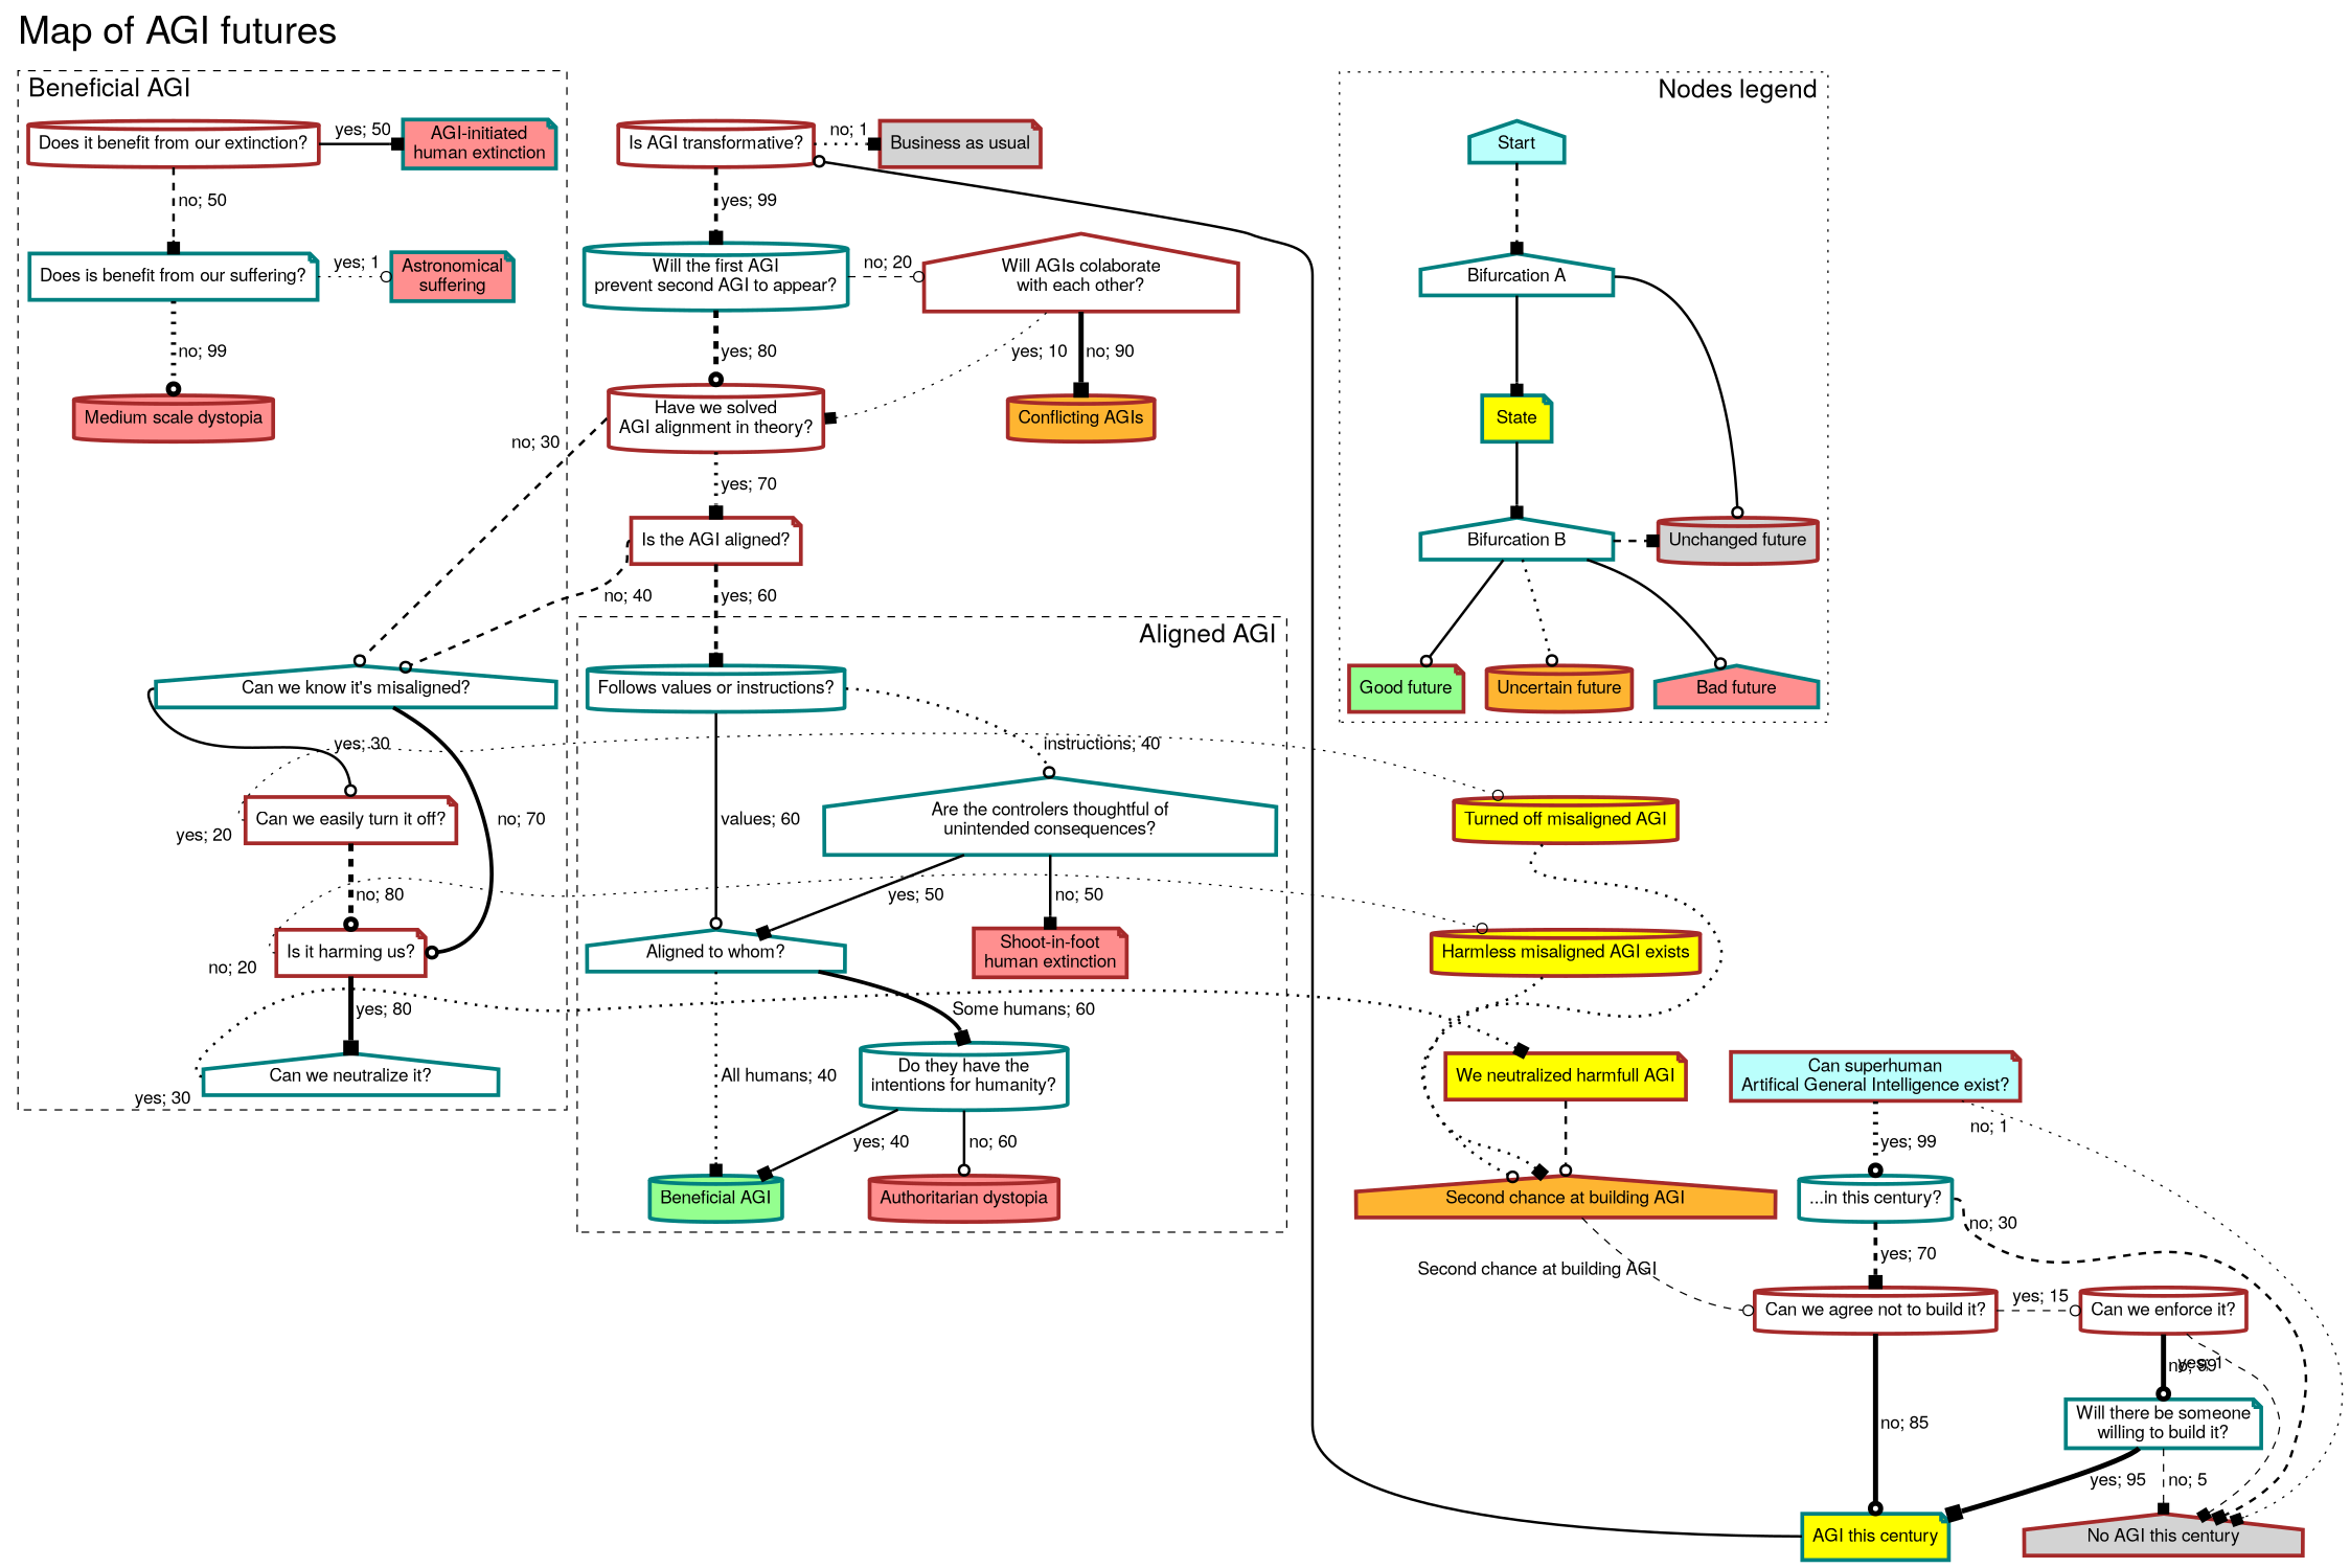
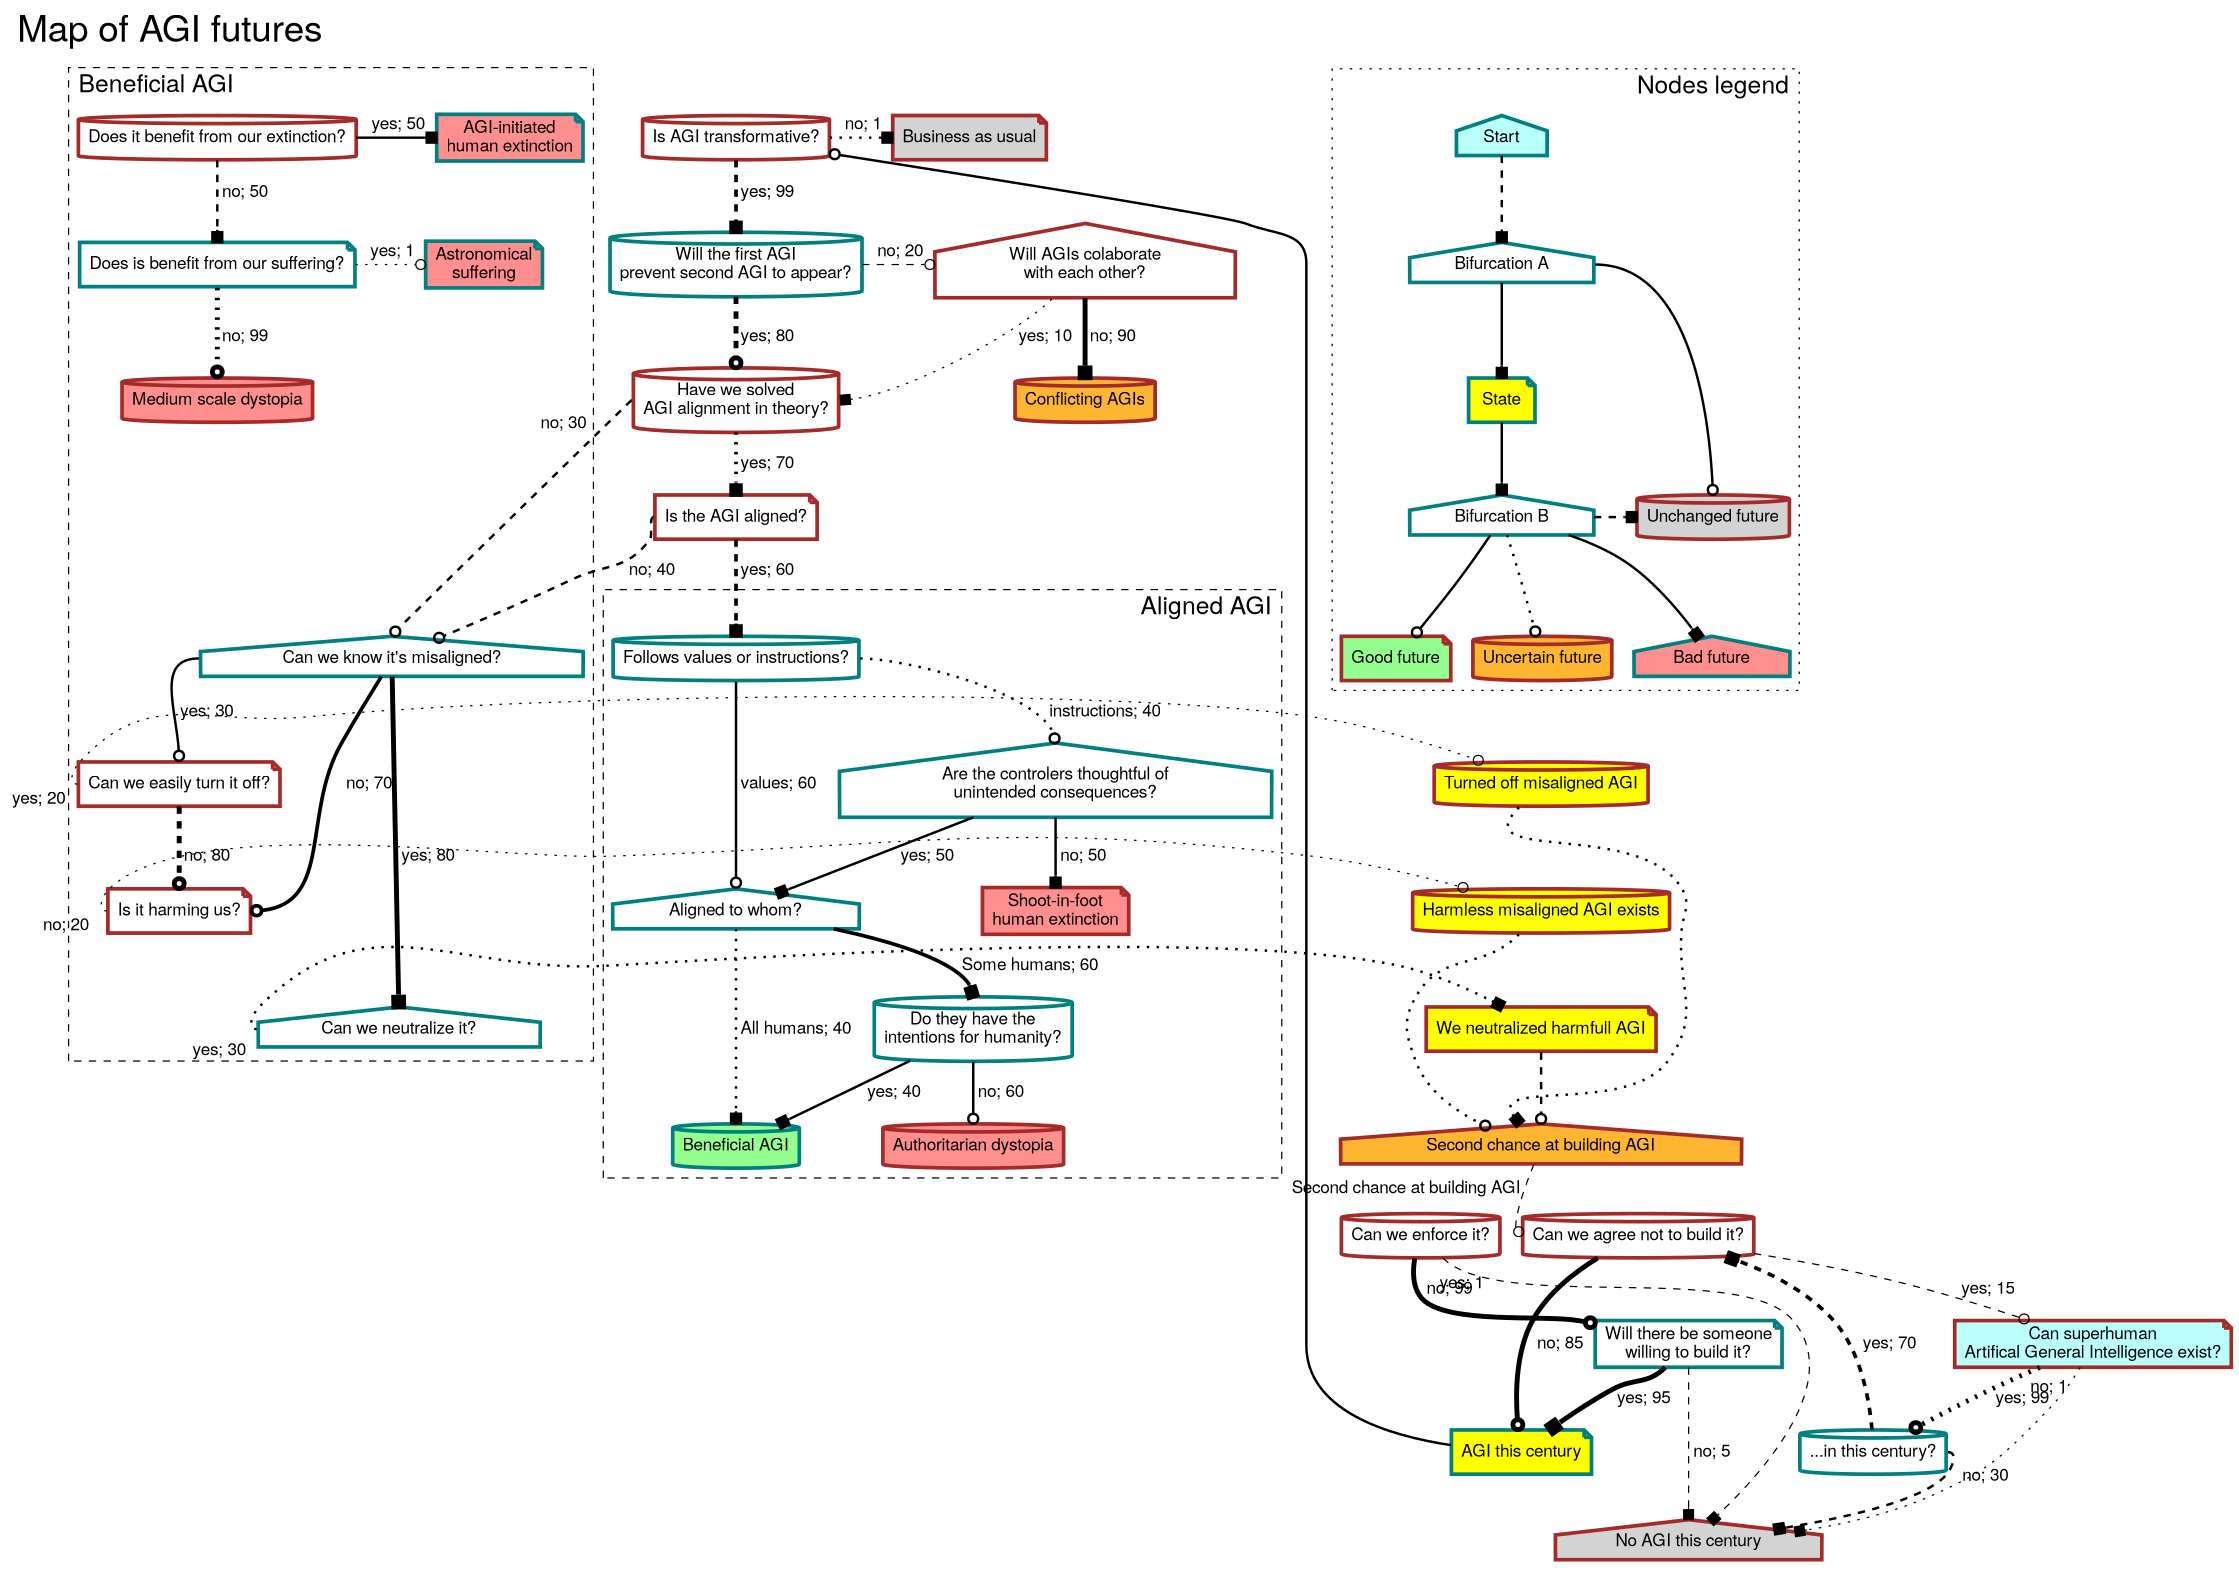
  digraph {
    fontname="Helvetica,Arial,sans-serif"
    fontsize=30
    label="Map of AGI futures"
    labeljust=l
    labelloc=t
    newrank=true
    rankdir=TB
    splines=true
    node [color=brown fontname="Helvetica,Arial,sans-serif" penwidth=3 shape=cylinder style=filled]
    edge [fontname="Helvetica,Arial,sans-serif" penwidth=2 style=solid weight=1 arrowhead=odot]
    n1 [color=teal fillcolor="#ff8f8f" label="Astronomical\nsuffering" shape=note]
    n2 [fillcolor="#ff8f8f" label="Medium scale dystopia"]
    n3 [color=teal fillcolor="#ff8f8f" label="AGI-initiated\nhuman extinction" shape=note]
    n4 [fillcolor="#ff8f8f" label="Shoot-in-foot\nhuman extinction" shape=note]
    n5 [fillcolor="#ff8f8f" label="Authoritarian dystopia"]
    n6 [fillcolor=lightgray label="No AGI this century" shape=house]
    n7 [fillcolor=lightgray label="Business as usual" shape=note]
    n8 [color=teal fillcolor="#94ff8f" label="Beneficial AGI"]
    n9 [fillcolor="#feb531" label="Conflicting AGIs"]
    n10 [fillcolor=yellow label="Harmless misaligned AGI exists"]
    n11 [fillcolor=yellow label="We neutralized harmfull AGI" shape=note]
    n12 [fillcolor=yellow label="Turned off misaligned AGI"]
    n13 [color=teal fillcolor=yellow label="AGI this century" shape=note]
    n14 [fillcolor="#feb531" label="Second chance at building AGI" shape=house]
    n15 [label="Can we agree not to build it?" style=""]
    n16 [label="Can we enforce it?" style=""]
    n17 [label="Is AGI transformative?" style=""]
    n18 [label="Will AGIs colaborate\nwith each other?" shape=house style=""]
    n19 [color=teal label="Will the first AGI\nprevent second AGI to appear?" style=""]
    n20 [label="Can we easily turn it off?" shape=note style=""]
    n21 [label="Is it harming us?" shape=note style=""]
    n22 [color=teal label="Can we neutralize it?" shape=house style=""]
    n23 [color=teal label="Do they have the\nintentions for humanity?" style=""]
    n24 [color=teal label="Are the controlers thoughtful of\nunintended consequences?" shape=house style=""]
    n25 [color=teal label="Aligned to whom?" shape=house style=""]
    n26 [color=teal label="Follows values or instructions?" style=""]
    n27 [label="Does it benefit from our extinction?" style=""]
    n28 [color=teal label="Does is benefit from our suffering?" shape=note style=""]
    n29 [color=teal label="Can we know it's misaligned?" shape=house style=""]
    n30 [color=teal fillcolor=none label="Bifurcation B" shape=house]
    n31 [fillcolor=lightgray label="Unchanged future"]
    n32 [color=teal fillcolor="#bafffc" label=Start shape=house]
    n33 [color=teal fillcolor=none label="Bifurcation A" shape=house]
    n34 [color=teal fillcolor=yellow label=State shape=note]
    n35 [fillcolor="#94ff8f" label="Good future" shape=note]
    n36 [fillcolor="#feb531" label="Uncertain future"]
    n37 [color=teal fillcolor="#ff8f8f" label="Bad future" shape=house]
    n38 [color=teal label="Will there be someone\nwilling to build it?" shape=note style=""]
    n39 [label="Have we solved\nAGI alignment in theory?" style=""]
    n40 [fillcolor="#bafffc" label="Can superhuman\nArtifical General Intelligence exist?" shape=note]
    n41 [color=teal label="...in this century?" style=""]
    n42 [label="Is the AGI aligned?" shape=note style=""]
    subgraph sub_1 {
      n13
      n14
      subgraph sub_2 {
        n1
        n2
        n3
        n4
        n5
      }
      subgraph sub_3 {
        n6
        n7
        n8
        n9
        n10
        n11
        n12
      }
    }
    subgraph sub_4 {
      rank=same
      n15
      n16
    }
    subgraph sub_5 {
      rank=same
      n7
      n17
    }
    subgraph sub_6 {
      rank=same
      n18
      n19
    }
    subgraph sub_7 {
      rank=same
      n12
      n20
    }
    subgraph sub_8 {
      rank=same
      n10
      n21
    }
    subgraph sub_9 {
      rank=same
      n11
      n22
    }
    subgraph cluster_10 {
      fontsize=20
      label="Aligned AGI"
      labeljust=r
      style=dashed
      n4
      n5
      n8
      n23
      n24
      n25
      n26
    }
    subgraph cluster_11 {
      fontsize=20
      label="Beneficial AGI"
      style=dashed
      n2
      n20
      n21
      n22
      n29
      subgraph sub_12 {
        fontsize=20
        label="Misaligned AGI"
        rank=same
        style=dashed
        n3
        n27
      }
      subgraph sub_13 {
        fontsize=20
        label="Misaligned AGI"
        rank=same
        style=dashed
        n1
        n28
      }
    }
    subgraph cluster_14 {
      fontsize=20
      label="Nodes legend"
      labeljust=r
      style=dotted
      subgraph sub_15 {
        fontsize=20
        label="Nodes legend"
        labeljust=r
        style=dotted
        n32
        n33
        n34
        n35
        n36
        n37
        subgraph sub_16 {
          fontsize=20
          label="Nodes legend"
          labeljust=r
          rank=same
          style=dotted
          n30
          n31
        }
      }
    }
    n10 -> n11 [style=invis weight=10 arrowhead=""]
    n10 -> n14 [style=dotted tailport=sw]
    n11 -> n14 [headport=n style=dashed tailport=s weight=10]
    n12 -> n10 [style=invis weight=10 arrowhead=""]
    n12 -> n14 [arrowhead=box headport=nw style=dotted tailport=sw weight=0]
    n13 -> n17 [weight=5]
    n14 -> n15 [headport=w penwidth=1 style=dashed xlabel="Second chance at building AGI"]
    n15 -> n13 [label=<&nbsp;no; 85> penwidth=4 weight=20]
-   n15 -> n16 [label=<&nbsp;yes; 15> penwidth=1 style=dashed]
+   n15 -> n40 [label=<&nbsp;yes; 15> penwidth=1 style=dashed]
    n16 -> n6 [arrowhead=box labeldistance=2.5 penwidth=1 style=dashed taillabel="&nbsp;yes; 1" tailport=se]
    n16 -> n38 [label=<&nbsp;no; 99> penwidth=4 weight=8]
    n17 -> n7 [arrowhead=box headport=c label=<&nbsp;no; 1> style=dotted tailport=c]
    n17 -> n19 [arrowhead=box label=<&nbsp;yes; 99> penwidth=3 style=dashed weight=15]
    n18 -> n9 [arrowhead=box label=<&nbsp;no; 90> penwidth=4]
    n18 -> n39 [arrowhead=box headport=e label=<&nbsp;yes; 10> penwidth=1 style=dotted tailport=sw weight=5]
    n19 -> n18 [label=<&nbsp;no; 20> penwidth=1 style=dashed]
    n19 -> n39 [label=<&nbsp;yes; 80> penwidth=4 style=dashed weight=20]
    n20 -> n12 [headport=c labelangle=30 labeldistance=3.5 penwidth=1 style=dotted taillabel="&nbsp;yes; 20" tailport=w weight=2]
    n20 -> n21 [label=<&nbsp;no; 80> penwidth=4 style=dashed weight=10]
    n21 -> n10 [headport=c labelangle=30 labeldistance=3.5 penwidth=1 style=dotted taillabel="no; 20" tailport=w weight=2]
-   n21 -> n22 [arrowhead=box label=<&nbsp;yes; 80> penwidth=4 weight=15]
+   n29 -> n22 [arrowhead=box label=<&nbsp;yes; 80> penwidth=4 weight=15]
    n22 -> n11 [arrowhead=box headport=c labelangle=40 labeldistance=3.5 style=dotted taillabel="yes; 30" tailport=w weight=2]
    n23 -> n5 [label=<&nbsp;no; 60> weight=""]
    n23 -> n8 [arrowhead=box label=<&nbsp;yes; 40> weight=0]
    n24 -> n4 [arrowhead=box label=<&nbsp;no; 50> weight=300]
    n24 -> n25 [arrowhead=box label=<&nbsp;yes; 50>]
    n25 -> n8 [arrowhead=box label=<&nbsp;All humans; 40> style=dotted weight=130]
    n25 -> n23 [arrowhead=box headport=n label=<&nbsp;Some humans; 60> penwidth=3 tailport=c]
    n26 -> n24 [headport=n label=<&nbsp;instructions; 40> style=dotted tailport=e]
    n26 -> n25 [headport=n label=<&nbsp;values; 60> tailport=s weight=200]
    n27 -> n3 [arrowhead=box label=<&nbsp;yes; 50>]
    n27 -> n28 [arrowhead=box label=<&nbsp;no; 50> style=dashed]
    n28 -> n1 [label="&nbsp;yes; 1" penwidth=1 style=dotted]
    n28 -> n2 [headport=n label=<&nbsp;no; 99> penwidth=4 style=dotted tailport=s weight=2]
    n29 -> n20 [headport=n label=<&nbsp;yes; 30> tailport=w weight=2]
    n29 -> n21 [headport=e label=<&nbsp;no; 70> penwidth=3]
    n30 -> n31 [arrowhead=box style=dashed weight=""]
    n30 -> n35 [weight=""]
    n30 -> n36 [style=dotted weight=""]
-   n30 -> n37 [weight=""]
+   n30 -> n37 [arrowhead=box weight=""]
    n32 -> n33 [arrowhead=box style=dashed weight=2]
    n33 -> n31 [headport=c tailport=e weight=0]
    n33 -> n34 [arrowhead=box weight=2]
    n34 -> n30 [arrowhead=box weight=2]
    n38 -> n6 [arrowhead=box label=<&nbsp;no; 5> penwidth=1 style=dashed weight=10]
    n38 -> n13 [arrowhead=box headport=c label=<&nbsp;yes; 95> penwidth=4 tailport=sw]
    n39 -> n29 [headport=n labeldistance=6 style=dashed taillabel="&nbsp;no; 30" tailport=w weight=5]
    n39 -> n42 [arrowhead=box headport=n label=<&nbsp;yes; 70> penwidth=3 style=dotted tailport=s weight=10]
    n40 -> n6 [arrowhead=box headport=c labeldistance=3 penwidth=1 style=dotted taillabel="no; 1" tailport=c weight=0]
    n40 -> n41 [label=<&nbsp;yes; 99> penwidth=4 style=dotted weight=3]
    n41 -> n6 [arrowhead=box labeldistance=3.5 style=dashed taillabel="&nbsp;no; 30" tailport=e weight=0]
    n41 -> n15 [arrowhead=box label=<&nbsp;yes; 70> penwidth=3 style=dashed weight=10]
    n42 -> n26 [arrowhead=box label=<&nbsp;yes; 60> penwidth=3 style=dashed weight=10]
    n42 -> n29 [headport=c label=<&nbsp;no; 40> style=dashed tailport=w]
  }
